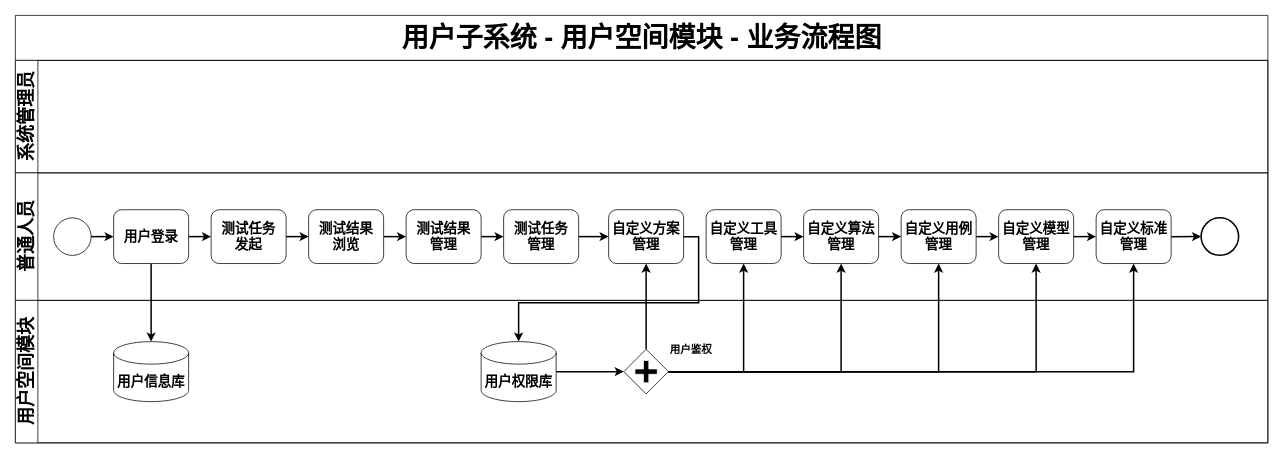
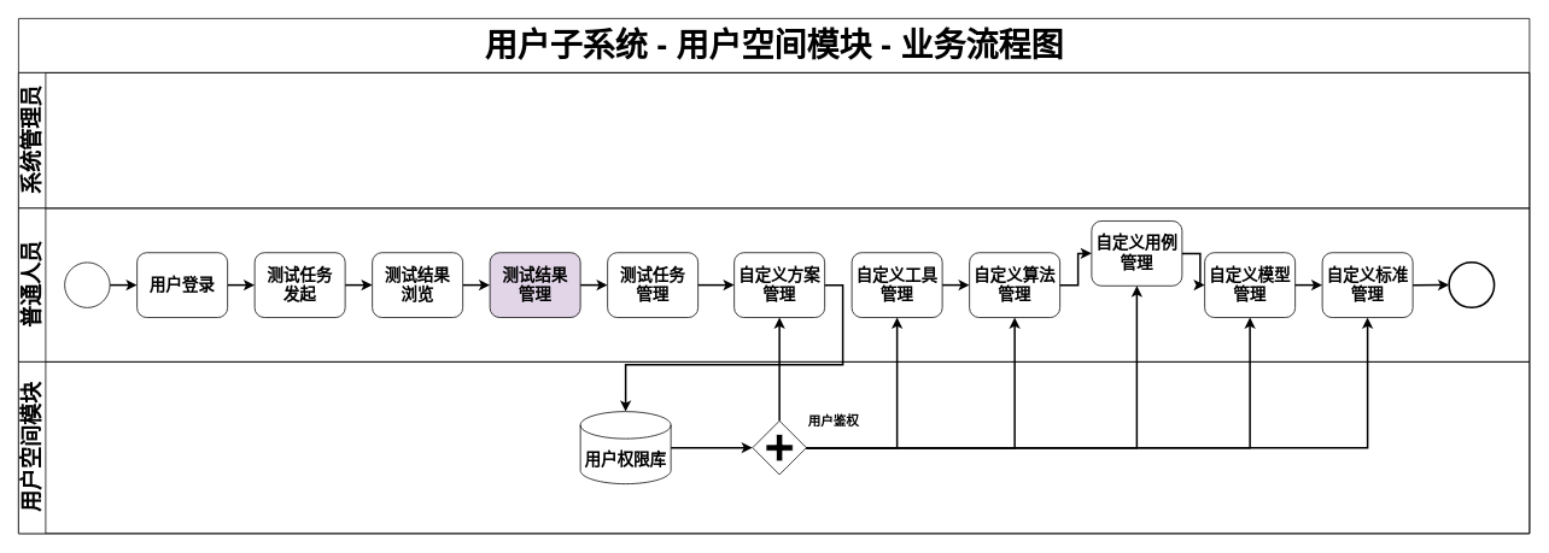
  <mxCell id="0" />
  <mxCell id="1" parent="0" />
  <mxCell id="2" value="&lt;span style=&quot;font-family: &amp;#34;helvetica&amp;#34;&quot;&gt;&lt;font style=&quot;font-size: 36px&quot;&gt;用户子系统 - 用户空间模块 - 业务流程图&lt;/font&gt;&lt;/span&gt;" style="swimlane;html=1;childLayout=stackLayout;horizontal=1;startSize=60;horizontalStack=0;rounded=0;shadow=0;labelBackgroundColor=none;strokeWidth=1;fontFamily=Verdana;fontSize=8;align=center;" parent="1" vertex="1"><mxGeometry x="20" y="20" width="1670" height="570" as="geometry" /></mxCell>
- <mxCell id="3" style="edgeStyle=orthogonalEdgeStyle;rounded=0;orthogonalLoop=1;jettySize=auto;html=1;exitX=0.5;exitY=1;exitDx=0;exitDy=0;entryX=0.5;entryY=0;entryDx=0;entryDy=0;entryPerimeter=0;strokeWidth=2;" parent="2" source="9" target="32" edge="1"><mxGeometry relative="1" as="geometry" /></mxCell>
  <mxCell id="4" value="&lt;font style=&quot;font-size: 24px&quot;&gt;系统管理员&lt;/font&gt;" style="swimlane;html=1;startSize=30;horizontal=0;" parent="2" vertex="1"><mxGeometry y="60" width="1670" height="150" as="geometry"><mxRectangle y="20" width="680" height="20" as="alternateBounds" /></mxGeometry></mxCell>
  <mxCell id="5" value="&lt;font style=&quot;font-size: 24px&quot;&gt;普通人员&lt;/font&gt;" style="swimlane;html=1;startSize=30;horizontal=0;" parent="2" vertex="1"><mxGeometry y="210" width="1670" height="170" as="geometry" /></mxCell>
  <mxCell id="6" style="edgeStyle=orthogonalEdgeStyle;rounded=0;orthogonalLoop=1;jettySize=auto;html=1;exitX=1;exitY=0.5;exitDx=0;exitDy=0;entryX=0;entryY=0.5;entryDx=0;entryDy=0;strokeWidth=2;" parent="5" source="7" target="9" edge="1"><mxGeometry relative="1" as="geometry" /></mxCell>
  <mxCell id="7" value="" style="ellipse;whiteSpace=wrap;html=1;rounded=0;shadow=0;labelBackgroundColor=none;strokeWidth=1;fontFamily=Verdana;fontSize=8;align=center;" parent="5" vertex="1"><mxGeometry x="51" y="60" width="50" height="50" as="geometry" /></mxCell>
  <mxCell id="8" style="edgeStyle=orthogonalEdgeStyle;rounded=0;orthogonalLoop=1;jettySize=auto;html=1;exitX=1;exitY=0.5;exitDx=0;exitDy=0;entryX=0;entryY=0.5;entryDx=0;entryDy=0;strokeWidth=2;" parent="5" source="9" target="11" edge="1"><mxGeometry relative="1" as="geometry"><mxPoint x="261" y="85" as="targetPoint" /></mxGeometry></mxCell>
  <mxCell id="9" value="&lt;span style=&quot;font-size: 18px&quot;&gt;&lt;b&gt;用户登录&lt;br&gt;&lt;/b&gt;&lt;/span&gt;" style="rounded=1;whiteSpace=wrap;html=1;shadow=0;labelBackgroundColor=none;strokeWidth=1;fontFamily=Verdana;fontSize=8;align=center;" parent="5" vertex="1"><mxGeometry x="131" y="49.13" width="100" height="71.75" as="geometry" /></mxCell>
  <mxCell id="10" style="edgeStyle=orthogonalEdgeStyle;rounded=0;orthogonalLoop=1;jettySize=auto;html=1;exitX=1;exitY=0.5;exitDx=0;exitDy=0;entryX=0;entryY=0.5;entryDx=0;entryDy=0;strokeWidth=2;" edge="1" parent="5" source="11" target="13"><mxGeometry relative="1" as="geometry" /></mxCell>
  <mxCell id="11" value="&lt;span style=&quot;font-size: 18px&quot;&gt;&lt;b&gt;测试任务&lt;br&gt;发起&lt;br&gt;&lt;/b&gt;&lt;/span&gt;" style="rounded=1;whiteSpace=wrap;html=1;shadow=0;labelBackgroundColor=none;strokeWidth=1;fontFamily=Verdana;fontSize=8;align=center;" vertex="1" parent="5"><mxGeometry x="261" y="49.13" width="100" height="71.75" as="geometry" /></mxCell>
  <mxCell id="12" style="edgeStyle=orthogonalEdgeStyle;rounded=0;orthogonalLoop=1;jettySize=auto;html=1;exitX=1;exitY=0.5;exitDx=0;exitDy=0;entryX=0;entryY=0.5;entryDx=0;entryDy=0;strokeWidth=2;" edge="1" parent="5" source="13" target="15"><mxGeometry relative="1" as="geometry" /></mxCell>
  <mxCell id="13" value="&lt;span style=&quot;font-size: 18px&quot;&gt;&lt;b&gt;测试结果&lt;br&gt;浏览&lt;br&gt;&lt;/b&gt;&lt;/span&gt;" style="rounded=1;whiteSpace=wrap;html=1;shadow=0;labelBackgroundColor=none;strokeWidth=1;fontFamily=Verdana;fontSize=8;align=center;" vertex="1" parent="5"><mxGeometry x="391" y="49.12" width="100" height="71.75" as="geometry" /></mxCell>
  <mxCell id="14" style="edgeStyle=orthogonalEdgeStyle;rounded=0;orthogonalLoop=1;jettySize=auto;html=1;exitX=1;exitY=0.5;exitDx=0;exitDy=0;entryX=0;entryY=0.5;entryDx=0;entryDy=0;strokeWidth=2;" edge="1" parent="5" source="15" target="17"><mxGeometry relative="1" as="geometry" /></mxCell>
- <mxCell id="15" value="&lt;span style=&quot;font-size: 18px&quot;&gt;&lt;b&gt;测试结果&lt;br&gt;管理&lt;br&gt;&lt;/b&gt;&lt;/span&gt;" style="rounded=1;whiteSpace=wrap;html=1;shadow=0;labelBackgroundColor=none;strokeWidth=1;fontFamily=Verdana;fontSize=8;align=center;" vertex="1" parent="5"><mxGeometry x="521" y="49.12" width="100" height="71.75" as="geometry" /></mxCell>
+ <mxCell id="15" value="&lt;span style=&quot;font-size: 18px&quot;&gt;&lt;b&gt;测试结果&lt;br&gt;管理&lt;br&gt;&lt;/b&gt;&lt;/span&gt;" style="rounded=1;whiteSpace=wrap;html=1;shadow=0;labelBackgroundColor=none;strokeWidth=1;fontFamily=Verdana;fontSize=8;align=center;fillColor=#e1d5e7;" vertex="1" parent="5"><mxGeometry x="521" y="49.12" width="100" height="71.75" as="geometry" /></mxCell>
  <mxCell id="16" style="edgeStyle=orthogonalEdgeStyle;rounded=0;orthogonalLoop=1;jettySize=auto;html=1;exitX=1;exitY=0.5;exitDx=0;exitDy=0;entryX=0;entryY=0.5;entryDx=0;entryDy=0;strokeWidth=2;" edge="1" parent="5" source="17" target="18"><mxGeometry relative="1" as="geometry" /></mxCell>
  <mxCell id="17" value="&lt;span style=&quot;font-size: 18px&quot;&gt;&lt;b&gt;测试任务&lt;br&gt;管理&lt;br&gt;&lt;/b&gt;&lt;/span&gt;" style="rounded=1;whiteSpace=wrap;html=1;shadow=0;labelBackgroundColor=none;strokeWidth=1;fontFamily=Verdana;fontSize=8;align=center;" vertex="1" parent="5"><mxGeometry x="651" y="49.13" width="100" height="71.75" as="geometry" /></mxCell>
  <mxCell id="18" value="&lt;span style=&quot;font-size: 18px&quot;&gt;&lt;b&gt;自定义方案&lt;br&gt;管理&lt;br&gt;&lt;/b&gt;&lt;/span&gt;" style="rounded=1;whiteSpace=wrap;html=1;shadow=0;labelBackgroundColor=none;strokeWidth=1;fontFamily=Verdana;fontSize=8;align=center;" vertex="1" parent="5"><mxGeometry x="791" y="49.12" width="100" height="71.75" as="geometry" /></mxCell>
  <mxCell id="19" value="&lt;b style=&quot;font-size: 18px&quot;&gt;自定义工具&lt;br&gt;管理&lt;/b&gt;&lt;span style=&quot;font-size: 18px&quot;&gt;&lt;b&gt;&lt;br&gt;&lt;/b&gt;&lt;/span&gt;" style="rounded=1;whiteSpace=wrap;html=1;shadow=0;labelBackgroundColor=none;strokeWidth=1;fontFamily=Verdana;fontSize=8;align=center;" vertex="1" parent="5"><mxGeometry x="921" y="49.12" width="100" height="71.75" as="geometry" /></mxCell>
  <mxCell id="20" style="edgeStyle=orthogonalEdgeStyle;rounded=0;orthogonalLoop=1;jettySize=auto;html=1;exitX=1;exitY=0.5;exitDx=0;exitDy=0;strokeWidth=2;" edge="1" parent="5" source="18" target="34"><mxGeometry relative="1" as="geometry" /></mxCell>
  <mxCell id="21" value="&lt;b style=&quot;font-size: 18px&quot;&gt;自定义算法&lt;br&gt;管理&lt;/b&gt;&lt;span style=&quot;font-size: 18px&quot;&gt;&lt;b&gt;&lt;br&gt;&lt;/b&gt;&lt;/span&gt;" style="rounded=1;whiteSpace=wrap;html=1;shadow=0;labelBackgroundColor=none;strokeWidth=1;fontFamily=Verdana;fontSize=8;align=center;" vertex="1" parent="5"><mxGeometry x="1051" y="49.13" width="100" height="71.75" as="geometry" /></mxCell>
  <mxCell id="22" style="edgeStyle=orthogonalEdgeStyle;rounded=0;orthogonalLoop=1;jettySize=auto;html=1;exitX=1;exitY=0.5;exitDx=0;exitDy=0;entryX=0;entryY=0.5;entryDx=0;entryDy=0;strokeWidth=2;" edge="1" parent="5" source="19" target="21"><mxGeometry relative="1" as="geometry" /></mxCell>
- <mxCell id="23" value="&lt;b style=&quot;font-size: 18px&quot;&gt;自定义用例&lt;br&gt;管理&lt;/b&gt;&lt;span style=&quot;font-size: 18px&quot;&gt;&lt;b&gt;&lt;br&gt;&lt;/b&gt;&lt;/span&gt;" style="rounded=1;whiteSpace=wrap;html=1;shadow=0;labelBackgroundColor=none;strokeWidth=1;fontFamily=Verdana;fontSize=8;align=center;" vertex="1" parent="5"><mxGeometry x="1181" y="49.12" width="100" height="71.75" as="geometry" /></mxCell>
+ <mxCell id="23" value="&lt;b style=&quot;font-size: 18px&quot;&gt;自定义用例&lt;br&gt;管理&lt;/b&gt;&lt;span style=&quot;font-size: 18px&quot;&gt;&lt;b&gt;&lt;br&gt;&lt;/b&gt;&lt;/span&gt;" style="rounded=1;whiteSpace=wrap;html=1;shadow=0;labelBackgroundColor=none;strokeWidth=1;fontFamily=Verdana;fontSize=8;align=center;" vertex="1" parent="5"><mxGeometry x="1186" y="14.12" width="100" height="71.75" as="geometry" /></mxCell>
  <mxCell id="24" style="edgeStyle=orthogonalEdgeStyle;rounded=0;orthogonalLoop=1;jettySize=auto;html=1;exitX=1;exitY=0.5;exitDx=0;exitDy=0;entryX=0;entryY=0.5;entryDx=0;entryDy=0;strokeWidth=2;" edge="1" parent="5" source="21" target="23"><mxGeometry relative="1" as="geometry" /></mxCell>
  <mxCell id="25" value="&lt;b style=&quot;font-size: 18px&quot;&gt;自定义模型&lt;br&gt;管理&lt;/b&gt;&lt;span style=&quot;font-size: 18px&quot;&gt;&lt;b&gt;&lt;br&gt;&lt;/b&gt;&lt;/span&gt;" style="rounded=1;whiteSpace=wrap;html=1;shadow=0;labelBackgroundColor=none;strokeWidth=1;fontFamily=Verdana;fontSize=8;align=center;" vertex="1" parent="5"><mxGeometry x="1311" y="49.12" width="100" height="71.75" as="geometry" /></mxCell>
  <mxCell id="26" style="edgeStyle=orthogonalEdgeStyle;rounded=0;orthogonalLoop=1;jettySize=auto;html=1;exitX=1;exitY=0.5;exitDx=0;exitDy=0;entryX=0;entryY=0.5;entryDx=0;entryDy=0;strokeWidth=2;" edge="1" parent="5" source="23" target="25"><mxGeometry relative="1" as="geometry" /></mxCell>
  <mxCell id="27" style="edgeStyle=orthogonalEdgeStyle;rounded=0;orthogonalLoop=1;jettySize=auto;html=1;exitX=1;exitY=0.5;exitDx=0;exitDy=0;entryX=0;entryY=0.5;entryDx=0;entryDy=0;strokeWidth=2;" edge="1" parent="5" source="28" target="30"><mxGeometry relative="1" as="geometry" /></mxCell>
  <mxCell id="28" value="&lt;b style=&quot;font-size: 18px&quot;&gt;自定义标准&lt;br&gt;管理&lt;/b&gt;&lt;span style=&quot;font-size: 18px&quot;&gt;&lt;b&gt;&lt;br&gt;&lt;/b&gt;&lt;/span&gt;" style="rounded=1;whiteSpace=wrap;html=1;shadow=0;labelBackgroundColor=none;strokeWidth=1;fontFamily=Verdana;fontSize=8;align=center;" vertex="1" parent="5"><mxGeometry x="1441" y="49.13" width="100" height="71.75" as="geometry" /></mxCell>
  <mxCell id="29" style="edgeStyle=orthogonalEdgeStyle;rounded=0;orthogonalLoop=1;jettySize=auto;html=1;exitX=1;exitY=0.5;exitDx=0;exitDy=0;entryX=0;entryY=0.5;entryDx=0;entryDy=0;strokeWidth=2;" edge="1" parent="5" source="25" target="28"><mxGeometry relative="1" as="geometry" /></mxCell>
  <mxCell id="30" value="" style="ellipse;whiteSpace=wrap;html=1;rounded=0;shadow=0;labelBackgroundColor=none;strokeWidth=2;fontFamily=Verdana;fontSize=8;align=center;" parent="5" vertex="1"><mxGeometry x="1581" y="59.99" width="50" height="50" as="geometry" /></mxCell>
  <mxCell id="31" value="&lt;font style=&quot;font-size: 24px&quot;&gt;用户空间模块&lt;/font&gt;" style="swimlane;html=1;startSize=30;horizontal=0;" parent="2" vertex="1"><mxGeometry y="380" width="1670" height="190" as="geometry" /></mxCell>
- <mxCell id="32" value="&lt;span style=&quot;font-size: 18px&quot;&gt;&lt;b&gt;用户信息库&lt;/b&gt;&lt;/span&gt;" style="shape=cylinder3;whiteSpace=wrap;html=1;boundedLbl=1;backgroundOutline=1;size=15;" parent="31" vertex="1"><mxGeometry x="131" y="55" width="100" height="80" as="geometry" /></mxCell>
  <mxCell id="33" style="edgeStyle=orthogonalEdgeStyle;rounded=0;orthogonalLoop=1;jettySize=auto;html=1;exitX=1;exitY=0.5;exitDx=0;exitDy=0;exitPerimeter=0;entryX=0;entryY=0.5;entryDx=0;entryDy=0;strokeWidth=2;" edge="1" parent="31" source="34" target="35"><mxGeometry relative="1" as="geometry" /></mxCell>
  <mxCell id="34" value="&lt;span style=&quot;font-size: 18px&quot;&gt;&lt;b&gt;用户权限库&lt;/b&gt;&lt;/span&gt;" style="shape=cylinder3;whiteSpace=wrap;html=1;boundedLbl=1;backgroundOutline=1;size=15;" vertex="1" parent="31"><mxGeometry x="621" y="55" width="100" height="80" as="geometry" /></mxCell>
  <mxCell id="35" value="" style="shape=mxgraph.bpmn.shape;html=1;verticalLabelPosition=bottom;labelBackgroundColor=#ffffff;verticalAlign=top;perimeter=rhombusPerimeter;background=gateway;outline=none;symbol=parallelGw;rounded=1;shadow=0;strokeWidth=1;fontFamily=Verdana;fontSize=8;align=center;" vertex="1" parent="31"><mxGeometry x="811.25" y="65.25" width="59.5" height="59.5" as="geometry" /></mxCell>
  <mxCell id="36" value="&lt;font style=&quot;font-size: 14px&quot;&gt;&lt;b&gt;用户鉴权&lt;/b&gt;&lt;/font&gt;" style="text;html=1;strokeColor=none;fillColor=none;align=center;verticalAlign=middle;whiteSpace=wrap;rounded=0;" vertex="1" parent="31"><mxGeometry x="871" y="50" width="60" height="30" as="geometry" /></mxCell>
  <mxCell id="37" style="edgeStyle=orthogonalEdgeStyle;rounded=0;orthogonalLoop=1;jettySize=auto;html=1;exitX=0.5;exitY=0;exitDx=0;exitDy=0;entryX=0.5;entryY=1;entryDx=0;entryDy=0;strokeWidth=2;" edge="1" parent="2" source="35" target="18"><mxGeometry relative="1" as="geometry" /></mxCell>
  <mxCell id="38" style="edgeStyle=orthogonalEdgeStyle;rounded=0;orthogonalLoop=1;jettySize=auto;html=1;exitX=1;exitY=0.5;exitDx=0;exitDy=0;entryX=0.5;entryY=1;entryDx=0;entryDy=0;strokeWidth=2;" edge="1" parent="2" source="35" target="19"><mxGeometry relative="1" as="geometry" /></mxCell>
  <mxCell id="39" style="edgeStyle=orthogonalEdgeStyle;rounded=0;orthogonalLoop=1;jettySize=auto;html=1;exitX=1;exitY=0.5;exitDx=0;exitDy=0;entryX=0.5;entryY=1;entryDx=0;entryDy=0;strokeWidth=2;" edge="1" parent="2" source="35" target="21"><mxGeometry relative="1" as="geometry" /></mxCell>
  <mxCell id="40" style="edgeStyle=orthogonalEdgeStyle;rounded=0;orthogonalLoop=1;jettySize=auto;html=1;exitX=1;exitY=0.5;exitDx=0;exitDy=0;entryX=0.5;entryY=1;entryDx=0;entryDy=0;strokeWidth=2;" edge="1" parent="2" source="35" target="23"><mxGeometry relative="1" as="geometry" /></mxCell>
  <mxCell id="41" style="edgeStyle=orthogonalEdgeStyle;rounded=0;orthogonalLoop=1;jettySize=auto;html=1;exitX=1;exitY=0.5;exitDx=0;exitDy=0;entryX=0.5;entryY=1;entryDx=0;entryDy=0;strokeWidth=2;" edge="1" parent="2" source="35" target="25"><mxGeometry relative="1" as="geometry" /></mxCell>
  <mxCell id="42" style="edgeStyle=orthogonalEdgeStyle;rounded=0;orthogonalLoop=1;jettySize=auto;html=1;exitX=1;exitY=0.5;exitDx=0;exitDy=0;entryX=0.5;entryY=1;entryDx=0;entryDy=0;strokeWidth=2;" edge="1" parent="2" source="35" target="28"><mxGeometry relative="1" as="geometry" /></mxCell>
